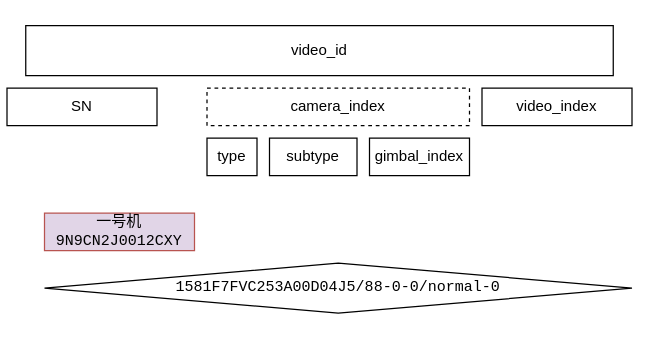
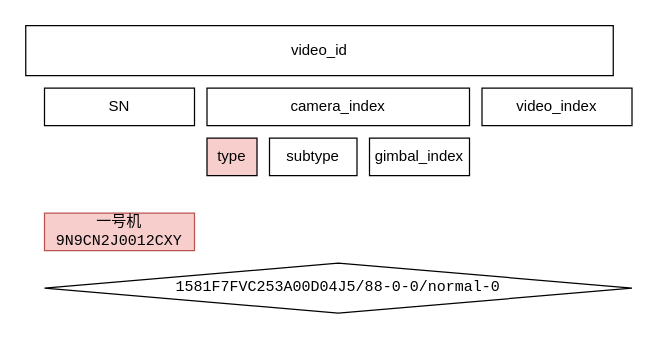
  <mxCell id="0" />
  <mxCell id="1" parent="0" />
  <mxCell id="2" value="video_id" style="rounded=0;whiteSpace=wrap;html=1;" vertex="1" parent="1"><mxGeometry x="20" y="20" width="470" height="40" as="geometry" /></mxCell>
- <mxCell id="3" value="SN" style="rounded=0;whiteSpace=wrap;html=1;" vertex="1" parent="1"><mxGeometry x="5" y="70" width="120" height="30" as="geometry" /></mxCell>
- <mxCell id="4" value="camera_index" style="rounded=0;whiteSpace=wrap;html=1;dashed=1;" vertex="1" parent="1"><mxGeometry x="165" y="70" width="210" height="30" as="geometry" /></mxCell>
+ <mxCell id="3" value="SN" style="rounded=0;whiteSpace=wrap;html=1;" vertex="1" parent="1"><mxGeometry x="35" y="70" width="120" height="30" as="geometry" /></mxCell>
+ <mxCell id="4" value="camera_index" style="rounded=0;whiteSpace=wrap;html=1;" vertex="1" parent="1"><mxGeometry x="165" y="70" width="210" height="30" as="geometry" /></mxCell>
  <mxCell id="5" value="video_index" style="rounded=0;whiteSpace=wrap;html=1;" vertex="1" parent="1"><mxGeometry x="385" y="70" width="120" height="30" as="geometry" /></mxCell>
- <mxCell id="6" value="type" style="rounded=0;whiteSpace=wrap;html=1;" vertex="1" parent="1"><mxGeometry x="165" y="110" width="40" height="30" as="geometry" /></mxCell>
+ <mxCell id="6" value="type" style="rounded=0;whiteSpace=wrap;html=1;fillColor=#f8cecc;" vertex="1" parent="1"><mxGeometry x="165" y="110" width="40" height="30" as="geometry" /></mxCell>
  <mxCell id="7" value="gimbal_index" style="rounded=0;whiteSpace=wrap;html=1;" vertex="1" parent="1"><mxGeometry x="295" y="110" width="80" height="30" as="geometry" /></mxCell>
  <mxCell id="8" value="subtype" style="rounded=0;whiteSpace=wrap;html=1;" vertex="1" parent="1"><mxGeometry x="215" y="110" width="70" height="30" as="geometry" /></mxCell>
  <mxCell id="9" value="1581F7FVC253A00D04J5/88-0-0/normal-0" style="rhombus;whiteSpace=wrap;html=1;fontFamily=Courier New;" vertex="1" parent="1"><mxGeometry x="35" y="210" width="470" height="40" as="geometry" /></mxCell>
- <mxCell id="10" value="一号机9N9CN2J0012CXY" style="rounded=0;whiteSpace=wrap;html=1;fillColor=#e1d5e7;strokeColor=#b85450;fontFamily=Courier New;" vertex="1" parent="1"><mxGeometry x="35" y="170" width="120" height="30" as="geometry" /></mxCell>
+ <mxCell id="10" value="一号机9N9CN2J0012CXY" style="rounded=0;whiteSpace=wrap;html=1;fillColor=#f8cecc;strokeColor=#b85450;fontFamily=Courier New;" vertex="1" parent="1"><mxGeometry x="35" y="170" width="120" height="30" as="geometry" /></mxCell>
